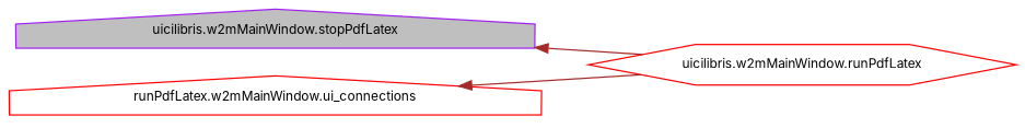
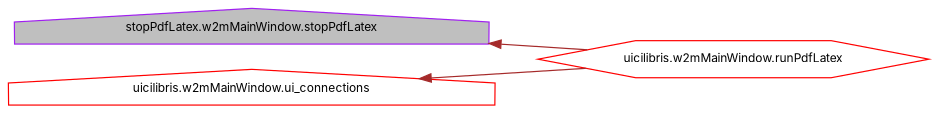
  digraph {
    fontname=Inter
    rankdir=LR
    node [color=red fillcolor=white fontname=Inter fontsize=10 shape=house style=filled]
    edge [color=brown dir=back fontname=Inter fontsize=10 labelfontname=FreeSans labelfontsize=10 style=solid]
-   n1 [color=purple fillcolor=grey75 fontcolor=black height=0.2 label="uicilibris.w2mMainWindow.stopPdfLatex" width=0.4]
+   n1 [color=purple fillcolor=grey75 fontcolor=black height=0.2 label="stopPdfLatex.w2mMainWindow.stopPdfLatex" width=0.4]
    n2 [height=0.2 label="uicilibris.w2mMainWindow.runPdfLatex" shape=hexagon width=0.4]
-   n3 [height=0.2 label="runPdfLatex.w2mMainWindow.ui_connections" width=0.4]
+   n3 [height=0.2 label="uicilibris.w2mMainWindow.ui_connections" width=0.4]
    n1 -> n2
    n3 -> n2
  }
